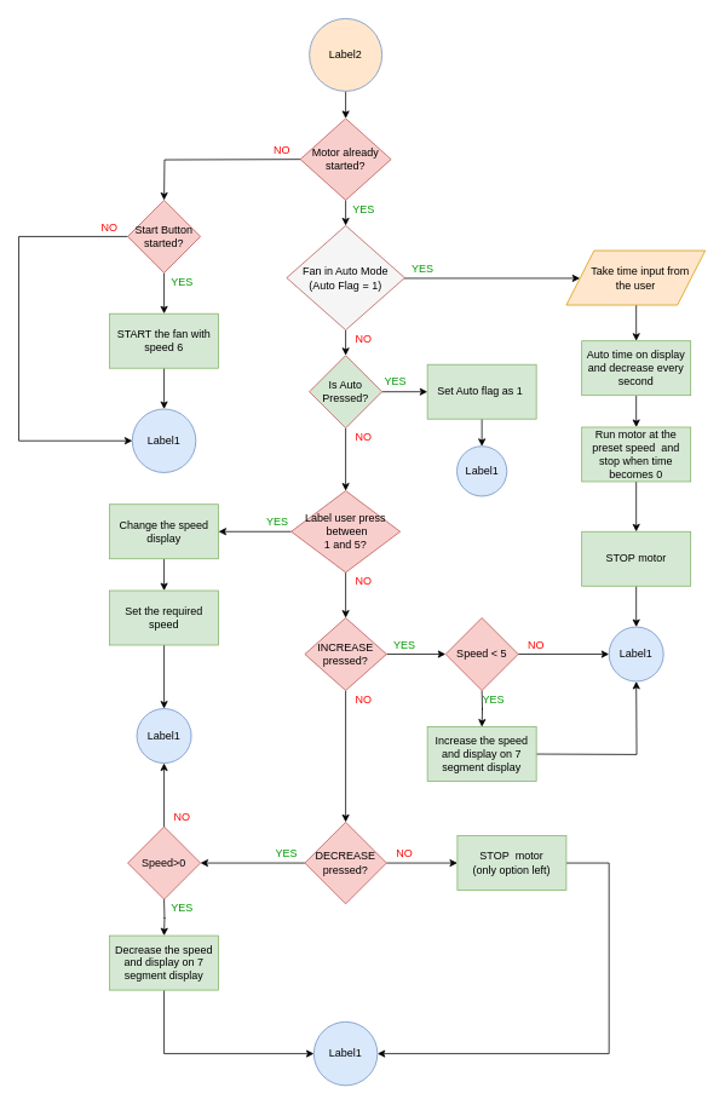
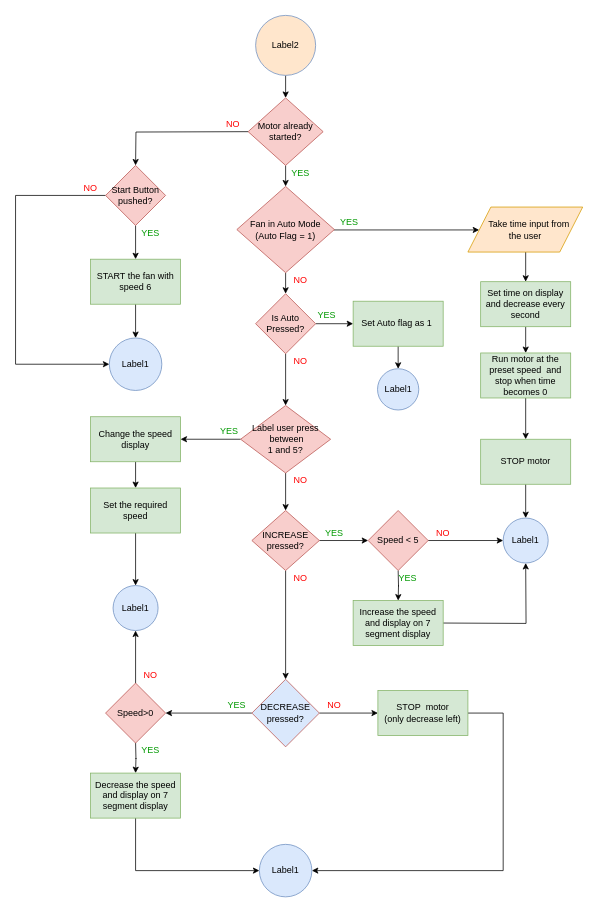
  <mxCell id="0" />
  <mxCell id="1" parent="0" />
  <mxCell id="2" style="edgeStyle=orthogonalEdgeStyle;rounded=0;orthogonalLoop=1;jettySize=auto;html=1;exitX=0.5;exitY=1;exitDx=0;exitDy=0;entryX=0.5;entryY=0;entryDx=0;entryDy=0;" edge="1" parent="1"><mxGeometry relative="1" as="geometry"><mxPoint x="380" y="100" as="sourcePoint" /><mxPoint x="380" y="130" as="targetPoint" /></mxGeometry></mxCell>
  <mxCell id="3" style="edgeStyle=orthogonalEdgeStyle;rounded=0;orthogonalLoop=1;jettySize=auto;html=1;entryX=0.5;entryY=0;entryDx=0;entryDy=0;" edge="1" parent="1"><mxGeometry relative="1" as="geometry"><mxPoint x="330" y="175" as="sourcePoint" /><mxPoint x="180" y="220" as="targetPoint" /></mxGeometry></mxCell>
  <mxCell id="4" value="" style="edgeStyle=orthogonalEdgeStyle;rounded=0;orthogonalLoop=1;jettySize=auto;html=1;" edge="1" parent="1"><mxGeometry relative="1" as="geometry"><mxPoint x="380" y="220" as="sourcePoint" /><mxPoint x="380" y="248" as="targetPoint" /></mxGeometry></mxCell>
  <mxCell id="5" value="" style="edgeStyle=orthogonalEdgeStyle;rounded=0;orthogonalLoop=1;jettySize=auto;html=1;" edge="1" parent="1"><mxGeometry relative="1" as="geometry"><mxPoint x="180" y="300" as="sourcePoint" /><mxPoint x="180" y="345" as="targetPoint" /></mxGeometry></mxCell>
  <mxCell id="6" style="edgeStyle=orthogonalEdgeStyle;rounded=0;orthogonalLoop=1;jettySize=auto;html=1;entryX=0;entryY=0.5;entryDx=0;entryDy=0;" edge="1" parent="1"><mxGeometry relative="1" as="geometry"><mxPoint x="145" y="485" as="targetPoint" /><mxPoint x="140" y="260" as="sourcePoint" /><Array as="points"><mxPoint x="20" y="260" /><mxPoint x="20" y="485" /></Array></mxGeometry></mxCell>
  <mxCell id="7" value="" style="edgeStyle=orthogonalEdgeStyle;rounded=0;orthogonalLoop=1;jettySize=auto;html=1;" edge="1" parent="1"><mxGeometry relative="1" as="geometry"><mxPoint x="180" y="405" as="sourcePoint" /><mxPoint x="180" y="450" as="targetPoint" /></mxGeometry></mxCell>
  <mxCell id="8" value="" style="edgeStyle=orthogonalEdgeStyle;rounded=0;orthogonalLoop=1;jettySize=auto;html=1;entryX=0;entryY=0.5;entryDx=0;entryDy=0;" edge="1" parent="1"><mxGeometry relative="1" as="geometry"><mxPoint x="444.435" y="306" as="sourcePoint" /><mxPoint x="638" y="306" as="targetPoint" /></mxGeometry></mxCell>
  <mxCell id="9" value="" style="edgeStyle=orthogonalEdgeStyle;rounded=0;orthogonalLoop=1;jettySize=auto;html=1;" edge="1" parent="1"><mxGeometry relative="1" as="geometry"><mxPoint x="380" y="363" as="sourcePoint" /><mxPoint x="380" y="391" as="targetPoint" /></mxGeometry></mxCell>
  <mxCell id="10" value="" style="edgeStyle=orthogonalEdgeStyle;rounded=0;orthogonalLoop=1;jettySize=auto;html=1;" edge="1" parent="1"><mxGeometry relative="1" as="geometry"><mxPoint x="700" y="335.5" as="sourcePoint" /><mxPoint x="700" y="375" as="targetPoint" /></mxGeometry></mxCell>
  <mxCell id="11" value="" style="edgeStyle=orthogonalEdgeStyle;rounded=0;orthogonalLoop=1;jettySize=auto;html=1;" edge="1" parent="1"><mxGeometry relative="1" as="geometry"><mxPoint x="700" y="435" as="sourcePoint" /><mxPoint x="700" y="470" as="targetPoint" /></mxGeometry></mxCell>
  <mxCell id="12" value="" style="edgeStyle=orthogonalEdgeStyle;rounded=0;orthogonalLoop=1;jettySize=auto;html=1;" edge="1" parent="1"><mxGeometry relative="1" as="geometry"><mxPoint x="700" y="530" as="sourcePoint" /><mxPoint x="700" y="585" as="targetPoint" /></mxGeometry></mxCell>
  <mxCell id="13" value="" style="edgeStyle=orthogonalEdgeStyle;rounded=0;orthogonalLoop=1;jettySize=auto;html=1;" edge="1" parent="1"><mxGeometry relative="1" as="geometry"><mxPoint x="700" y="645" as="sourcePoint" /><mxPoint x="700" y="690" as="targetPoint" /></mxGeometry></mxCell>
  <mxCell id="14" value="" style="edgeStyle=orthogonalEdgeStyle;rounded=0;orthogonalLoop=1;jettySize=auto;html=1;" edge="1" parent="1"><mxGeometry relative="1" as="geometry"><mxPoint x="420" y="431" as="sourcePoint" /><mxPoint x="470" y="431" as="targetPoint" /></mxGeometry></mxCell>
  <mxCell id="15" style="edgeStyle=orthogonalEdgeStyle;rounded=0;orthogonalLoop=1;jettySize=auto;html=1;entryX=0.5;entryY=0;entryDx=0;entryDy=0;" edge="1" parent="1"><mxGeometry relative="1" as="geometry"><mxPoint x="380" y="471" as="sourcePoint" /><mxPoint x="380" y="540" as="targetPoint" /></mxGeometry></mxCell>
  <mxCell id="16" value="" style="edgeStyle=orthogonalEdgeStyle;rounded=0;orthogonalLoop=1;jettySize=auto;html=1;" edge="1" parent="1"><mxGeometry relative="1" as="geometry"><mxPoint x="530" y="461" as="sourcePoint" /><mxPoint x="530" y="491" as="targetPoint" /></mxGeometry></mxCell>
  <mxCell id="17" style="edgeStyle=orthogonalEdgeStyle;rounded=0;orthogonalLoop=1;jettySize=auto;html=1;entryX=1;entryY=0.5;entryDx=0;entryDy=0;" edge="1" parent="1"><mxGeometry relative="1" as="geometry"><mxPoint x="320" y="585" as="sourcePoint" /><mxPoint x="240" y="585" as="targetPoint" /></mxGeometry></mxCell>
  <mxCell id="18" value="" style="edgeStyle=orthogonalEdgeStyle;rounded=0;orthogonalLoop=1;jettySize=auto;html=1;" edge="1" parent="1"><mxGeometry relative="1" as="geometry"><mxPoint x="380" y="630" as="sourcePoint" /><mxPoint x="380" y="680" as="targetPoint" /></mxGeometry></mxCell>
  <mxCell id="19" value="" style="edgeStyle=orthogonalEdgeStyle;rounded=0;orthogonalLoop=1;jettySize=auto;html=1;" edge="1" parent="1"><mxGeometry relative="1" as="geometry"><mxPoint x="180" y="615" as="sourcePoint" /><mxPoint x="180" y="650" as="targetPoint" /></mxGeometry></mxCell>
  <mxCell id="20" value="" style="edgeStyle=orthogonalEdgeStyle;rounded=0;orthogonalLoop=1;jettySize=auto;html=1;" edge="1" parent="1"><mxGeometry relative="1" as="geometry"><mxPoint x="180" y="710" as="sourcePoint" /><mxPoint x="180" y="780" as="targetPoint" /></mxGeometry></mxCell>
  <mxCell id="21" value="" style="edgeStyle=orthogonalEdgeStyle;rounded=0;orthogonalLoop=1;jettySize=auto;html=1;" edge="1" parent="1"><mxGeometry relative="1" as="geometry"><mxPoint x="425" y="720" as="sourcePoint" /><mxPoint x="490" y="720" as="targetPoint" /></mxGeometry></mxCell>
  <mxCell id="22" style="edgeStyle=orthogonalEdgeStyle;rounded=0;orthogonalLoop=1;jettySize=auto;html=1;entryX=0.5;entryY=0;entryDx=0;entryDy=0;" edge="1" parent="1"><mxGeometry relative="1" as="geometry"><mxPoint x="380" y="760" as="sourcePoint" /><mxPoint x="380" y="905" as="targetPoint" /></mxGeometry></mxCell>
  <mxCell id="23" style="edgeStyle=orthogonalEdgeStyle;rounded=0;orthogonalLoop=1;jettySize=auto;html=1;" edge="1" parent="1"><mxGeometry relative="1" as="geometry"><mxPoint x="570" y="720" as="sourcePoint" /><mxPoint x="670" y="720" as="targetPoint" /></mxGeometry></mxCell>
  <mxCell id="24" value="" style="edgeStyle=orthogonalEdgeStyle;rounded=0;orthogonalLoop=1;jettySize=auto;html=1;" edge="1" parent="1"><mxGeometry relative="1" as="geometry"><mxPoint x="530" y="760" as="sourcePoint" /><mxPoint x="530" y="800" as="targetPoint" /></mxGeometry></mxCell>
  <mxCell id="25" style="edgeStyle=orthogonalEdgeStyle;rounded=0;orthogonalLoop=1;jettySize=auto;html=1;entryX=0.5;entryY=1;entryDx=0;entryDy=0;" edge="1" parent="1"><mxGeometry relative="1" as="geometry"><mxPoint x="590" y="830" as="sourcePoint" /><mxPoint x="700" y="750" as="targetPoint" /></mxGeometry></mxCell>
  <mxCell id="26" value="" style="edgeStyle=orthogonalEdgeStyle;rounded=0;orthogonalLoop=1;jettySize=auto;html=1;" edge="1" parent="1"><mxGeometry relative="1" as="geometry"><mxPoint x="425" y="950" as="sourcePoint" /><mxPoint x="503" y="950" as="targetPoint" /></mxGeometry></mxCell>
  <mxCell id="27" style="edgeStyle=orthogonalEdgeStyle;rounded=0;orthogonalLoop=1;jettySize=auto;html=1;entryX=1;entryY=0.5;entryDx=0;entryDy=0;" edge="1" parent="1"><mxGeometry relative="1" as="geometry"><mxPoint x="335" y="950" as="sourcePoint" /><mxPoint x="220" y="950" as="targetPoint" /></mxGeometry></mxCell>
  <mxCell id="28" value="" style="edgeStyle=orthogonalEdgeStyle;rounded=0;orthogonalLoop=1;jettySize=auto;html=1;" edge="1" parent="1"><mxGeometry relative="1" as="geometry"><mxPoint x="180" y="910" as="sourcePoint" /><mxPoint x="180" y="840" as="targetPoint" /></mxGeometry></mxCell>
  <mxCell id="29" value="" style="edgeStyle=orthogonalEdgeStyle;rounded=0;orthogonalLoop=1;jettySize=auto;html=1;" edge="1" parent="1"><mxGeometry relative="1" as="geometry"><mxPoint x="180" y="990" as="sourcePoint" /><mxPoint x="180" y="1030" as="targetPoint" /></mxGeometry></mxCell>
  <mxCell id="30" style="edgeStyle=orthogonalEdgeStyle;rounded=0;orthogonalLoop=1;jettySize=auto;html=1;entryX=1;entryY=0.5;entryDx=0;entryDy=0;" edge="1" parent="1"><mxGeometry relative="1" as="geometry"><mxPoint x="415" y="1160" as="targetPoint" /><mxPoint x="623" y="950" as="sourcePoint" /><Array as="points"><mxPoint x="670" y="950" /><mxPoint x="670" y="1160" /></Array></mxGeometry></mxCell>
  <mxCell id="31" value="" style="edgeStyle=orthogonalEdgeStyle;rounded=0;orthogonalLoop=1;jettySize=auto;html=1;entryX=0;entryY=0.5;entryDx=0;entryDy=0;" edge="1" parent="1"><mxGeometry relative="1" as="geometry"><mxPoint x="180" y="1090" as="sourcePoint" /><mxPoint x="345" y="1160" as="targetPoint" /><Array as="points"><mxPoint x="180" y="1160" /></Array></mxGeometry></mxCell>
  <mxCell id="32" value="Label2" style="ellipse;whiteSpace=wrap;html=1;aspect=fixed;fillColor=#ffe6cc;strokeColor=#6c8ebf;" vertex="1" parent="1"><mxGeometry x="340" y="20" width="80" height="80" as="geometry" /></mxCell>
  <mxCell id="33" value="Motor already started?" style="rhombus;whiteSpace=wrap;html=1;fillColor=#f8cecc;strokeColor=#b85450;" vertex="1" parent="1"><mxGeometry x="330" y="130" width="100" height="90" as="geometry" /></mxCell>
- <mxCell id="34" value="Start Button started?" style="rhombus;whiteSpace=wrap;html=1;fillColor=#f8cecc;strokeColor=#b85450;" vertex="1" parent="1"><mxGeometry x="140" y="220" width="80" height="80" as="geometry" /></mxCell>
+ <mxCell id="34" value="Start Button pushed?" style="rhombus;whiteSpace=wrap;html=1;fillColor=#f8cecc;strokeColor=#b85450;" vertex="1" parent="1"><mxGeometry x="140" y="220" width="80" height="80" as="geometry" /></mxCell>
  <mxCell id="35" value="START the fan with speed 6" style="rounded=0;whiteSpace=wrap;html=1;fillColor=#d5e8d4;strokeColor=#82b366;" vertex="1" parent="1"><mxGeometry x="120" y="345" width="120" height="60" as="geometry" /></mxCell>
  <mxCell id="36" value="Label1" style="ellipse;whiteSpace=wrap;html=1;aspect=fixed;fillColor=#dae8fc;strokeColor=#6c8ebf;" vertex="1" parent="1"><mxGeometry x="145" y="450" width="70" height="70" as="geometry" /></mxCell>
- <mxCell id="37" value="&lt;div style=&quot;text-align: center&quot;&gt;&lt;span&gt;&lt;font style=&quot;font-size: 12px&quot;&gt;Fan in Auto Mode&lt;/font&gt;&lt;/span&gt;&lt;/div&gt;&lt;div style=&quot;text-align: center&quot;&gt;&lt;span&gt;&lt;font style=&quot;font-size: 12px&quot;&gt;(Auto Flag = 1)&lt;/font&gt;&lt;/span&gt;&lt;/div&gt;" style="rhombus;whiteSpace=wrap;html=1;fillColor=#f5f5f5;strokeColor=#b85450;" vertex="1" parent="1"><mxGeometry x="315" y="248" width="130" height="115" as="geometry" /></mxCell>
+ <mxCell id="37" value="&lt;div style=&quot;text-align: center&quot;&gt;&lt;span&gt;&lt;font style=&quot;font-size: 12px&quot;&gt;Fan in Auto Mode&lt;/font&gt;&lt;/span&gt;&lt;/div&gt;&lt;div style=&quot;text-align: center&quot;&gt;&lt;span&gt;&lt;font style=&quot;font-size: 12px&quot;&gt;(Auto Flag = 1)&lt;/font&gt;&lt;/span&gt;&lt;/div&gt;" style="rhombus;whiteSpace=wrap;html=1;fillColor=#f8cecc;strokeColor=#b85450;" vertex="1" parent="1"><mxGeometry x="315" y="248" width="130" height="115" as="geometry" /></mxCell>
  <mxCell id="38" value="&amp;nbsp; &amp;nbsp;Take time input from&lt;br&gt;&amp;nbsp;the user&amp;nbsp;" style="shape=parallelogram;perimeter=parallelogramPerimeter;whiteSpace=wrap;html=1;fillColor=#ffe6cc;strokeColor=#d79b00;" vertex="1" parent="1"><mxGeometry x="623" y="275.5" width="153" height="60" as="geometry" /></mxCell>
- <mxCell id="39" value="Auto time on display and decrease every second" style="rounded=0;whiteSpace=wrap;html=1;fillColor=#d5e8d4;strokeColor=#82b366;" vertex="1" parent="1"><mxGeometry x="640" y="375" width="120" height="60" as="geometry" /></mxCell>
+ <mxCell id="39" value="Set time on display and decrease every second" style="rounded=0;whiteSpace=wrap;html=1;fillColor=#d5e8d4;strokeColor=#82b366;" vertex="1" parent="1"><mxGeometry x="640" y="375" width="120" height="60" as="geometry" /></mxCell>
  <mxCell id="40" value="Run motor at the preset speed&amp;nbsp; and stop when time becomes 0" style="rounded=0;whiteSpace=wrap;html=1;fillColor=#d5e8d4;strokeColor=#82b366;" vertex="1" parent="1"><mxGeometry x="640" y="470" width="120" height="60" as="geometry" /></mxCell>
  <mxCell id="41" value="STOP motor" style="rounded=0;whiteSpace=wrap;html=1;fillColor=#d5e8d4;strokeColor=#82b366;" vertex="1" parent="1"><mxGeometry x="640" y="585" width="120" height="60" as="geometry" /></mxCell>
- <mxCell id="42" value="Is Auto Pressed?" style="rhombus;whiteSpace=wrap;html=1;fillColor=#d5e8d4;strokeColor=#b85450;" vertex="1" parent="1"><mxGeometry x="340" y="391" width="80" height="80" as="geometry" /></mxCell>
+ <mxCell id="42" value="Is Auto Pressed?" style="rhombus;whiteSpace=wrap;html=1;fillColor=#f8cecc;strokeColor=#b85450;" vertex="1" parent="1"><mxGeometry x="340" y="391" width="80" height="80" as="geometry" /></mxCell>
  <mxCell id="43" value="Set Auto flag as 1&amp;nbsp;" style="rounded=0;whiteSpace=wrap;html=1;fillColor=#d5e8d4;strokeColor=#82b366;" vertex="1" parent="1"><mxGeometry x="470" y="401" width="120" height="60" as="geometry" /></mxCell>
  <mxCell id="44" value="Label1" style="ellipse;whiteSpace=wrap;html=1;aspect=fixed;fillColor=#dae8fc;strokeColor=#6c8ebf;" vertex="1" parent="1"><mxGeometry x="502.5" y="491" width="55" height="55" as="geometry" /></mxCell>
  <mxCell id="45" value="Label1" style="ellipse;whiteSpace=wrap;html=1;aspect=fixed;fillColor=#dae8fc;strokeColor=#6c8ebf;" vertex="1" parent="1"><mxGeometry x="670" y="690" width="60" height="60" as="geometry" /></mxCell>
  <mxCell id="46" value="Label user press&lt;br&gt;&amp;nbsp;between &lt;br&gt;1 and 5?" style="rhombus;whiteSpace=wrap;html=1;fillColor=#f8cecc;strokeColor=#b85450;" vertex="1" parent="1"><mxGeometry x="320" y="540" width="120" height="90" as="geometry" /></mxCell>
  <mxCell id="47" value="Change the speed display" style="rounded=0;whiteSpace=wrap;html=1;fillColor=#d5e8d4;strokeColor=#82b366;" vertex="1" parent="1"><mxGeometry x="120" y="555" width="120" height="60" as="geometry" /></mxCell>
  <mxCell id="48" value="Set the required speed" style="rounded=0;whiteSpace=wrap;html=1;fillColor=#d5e8d4;strokeColor=#82b366;" vertex="1" parent="1"><mxGeometry x="120" y="650" width="120" height="60" as="geometry" /></mxCell>
  <mxCell id="49" value="Label1" style="ellipse;whiteSpace=wrap;html=1;aspect=fixed;fillColor=#dae8fc;strokeColor=#6c8ebf;" vertex="1" parent="1"><mxGeometry x="150" y="780" width="60" height="60" as="geometry" /></mxCell>
  <mxCell id="50" value="INCREASE pressed?" style="rhombus;whiteSpace=wrap;html=1;fillColor=#f8cecc;strokeColor=#b85450;" vertex="1" parent="1"><mxGeometry x="335" y="680" width="90" height="80" as="geometry" /></mxCell>
  <mxCell id="51" value="Speed &amp;lt; 5" style="rhombus;whiteSpace=wrap;html=1;fillColor=#f8cecc;strokeColor=#b85450;" vertex="1" parent="1"><mxGeometry x="490" y="680" width="80" height="80" as="geometry" /></mxCell>
  <mxCell id="52" value="Increase the speed and display on 7 segment display" style="rounded=0;whiteSpace=wrap;html=1;fillColor=#d5e8d4;strokeColor=#82b366;" vertex="1" parent="1"><mxGeometry x="470" y="800" width="120" height="60" as="geometry" /></mxCell>
- <mxCell id="53" value="DECREASE pressed?" style="rhombus;whiteSpace=wrap;html=1;fillColor=#f8cecc;strokeColor=#b85450;" vertex="1" parent="1"><mxGeometry x="335" y="905" width="90" height="90" as="geometry" /></mxCell>
+ <mxCell id="53" value="DECREASE pressed?" style="rhombus;whiteSpace=wrap;html=1;fillColor=#dae8fc;strokeColor=#b85450;" vertex="1" parent="1"><mxGeometry x="335" y="905" width="90" height="90" as="geometry" /></mxCell>
  <mxCell id="54" value="Speed&amp;gt;0" style="rhombus;whiteSpace=wrap;html=1;fillColor=#f8cecc;strokeColor=#b85450;" vertex="1" parent="1"><mxGeometry x="140" y="910" width="80" height="80" as="geometry" /></mxCell>
- <mxCell id="55" value="STOP&amp;nbsp; motor &lt;br&gt;(only option left)" style="rounded=0;whiteSpace=wrap;html=1;fillColor=#d5e8d4;strokeColor=#82b366;" vertex="1" parent="1"><mxGeometry x="503" y="920" width="120" height="60" as="geometry" /></mxCell>
+ <mxCell id="55" value="STOP&amp;nbsp; motor &lt;br&gt;(only decrease left)" style="rounded=0;whiteSpace=wrap;html=1;fillColor=#d5e8d4;strokeColor=#82b366;" vertex="1" parent="1"><mxGeometry x="503" y="920" width="120" height="60" as="geometry" /></mxCell>
  <mxCell id="56" value="Decrease the speed and display on 7 segment display" style="rounded=0;whiteSpace=wrap;html=1;fillColor=#d5e8d4;strokeColor=#82b366;" vertex="1" parent="1"><mxGeometry x="120" y="1030" width="120" height="60" as="geometry" /></mxCell>
  <mxCell id="57" value="Label1" style="ellipse;whiteSpace=wrap;html=1;aspect=fixed;fillColor=#dae8fc;strokeColor=#6c8ebf;" vertex="1" parent="1"><mxGeometry x="345" y="1125" width="70" height="70" as="geometry" /></mxCell>
  <mxCell id="58" value="YES&lt;br&gt;" style="text;html=1;strokeColor=none;fillColor=none;align=center;verticalAlign=middle;whiteSpace=wrap;rounded=0;fontColor=#009900;" vertex="1" parent="1"><mxGeometry x="380" y="220" width="40" height="20" as="geometry" /></mxCell>
  <mxCell id="59" value="YES&lt;br&gt;" style="text;html=1;strokeColor=none;fillColor=none;align=center;verticalAlign=middle;whiteSpace=wrap;rounded=0;fontColor=#009900;" vertex="1" parent="1"><mxGeometry x="445" y="285.5" width="40" height="20" as="geometry" /></mxCell>
  <mxCell id="60" value="YES&lt;br&gt;" style="text;html=1;strokeColor=none;fillColor=none;align=center;verticalAlign=middle;whiteSpace=wrap;rounded=0;fontColor=#009900;" vertex="1" parent="1"><mxGeometry x="415" y="410" width="40" height="20" as="geometry" /></mxCell>
  <mxCell id="61" value="YES&lt;br&gt;" style="text;html=1;strokeColor=none;fillColor=none;align=center;verticalAlign=middle;whiteSpace=wrap;rounded=0;fontColor=#009900;" vertex="1" parent="1"><mxGeometry x="285" y="565" width="40" height="20" as="geometry" /></mxCell>
  <mxCell id="62" value="YES&lt;br&gt;" style="text;html=1;strokeColor=none;fillColor=none;align=center;verticalAlign=middle;whiteSpace=wrap;rounded=0;fontColor=#009900;" vertex="1" parent="1"><mxGeometry x="425" y="700" width="40" height="20" as="geometry" /></mxCell>
  <mxCell id="63" value="YES&lt;br&gt;" style="text;html=1;strokeColor=none;fillColor=none;align=center;verticalAlign=middle;whiteSpace=wrap;rounded=0;fontColor=#009900;" vertex="1" parent="1"><mxGeometry x="523" y="760" width="40" height="20" as="geometry" /></mxCell>
  <mxCell id="64" value="YES&lt;br&gt;" style="text;html=1;strokeColor=none;fillColor=none;align=center;verticalAlign=middle;whiteSpace=wrap;rounded=0;fontColor=#009900;" vertex="1" parent="1"><mxGeometry x="295" y="930" width="40" height="20" as="geometry" /></mxCell>
  <mxCell id="65" value="YES&lt;br&gt;" style="text;html=1;strokeColor=none;fillColor=none;align=center;verticalAlign=middle;whiteSpace=wrap;rounded=0;fontColor=#009900;" vertex="1" parent="1"><mxGeometry x="180" y="990" width="40" height="20" as="geometry" /></mxCell>
  <mxCell id="66" value="YES&lt;br&gt;" style="text;html=1;strokeColor=none;fillColor=none;align=center;verticalAlign=middle;whiteSpace=wrap;rounded=0;fontColor=#009900;" vertex="1" parent="1"><mxGeometry x="180" y="300" width="40" height="20" as="geometry" /></mxCell>
  <mxCell id="67" value="NO" style="text;html=1;strokeColor=none;fillColor=none;align=center;verticalAlign=middle;whiteSpace=wrap;rounded=0;fontColor=#FF0000;" vertex="1" parent="1"><mxGeometry x="290" y="155" width="40" height="20" as="geometry" /></mxCell>
  <mxCell id="68" value="NO" style="text;html=1;strokeColor=none;fillColor=none;align=center;verticalAlign=middle;whiteSpace=wrap;rounded=0;fontColor=#FF0000;" vertex="1" parent="1"><mxGeometry x="100" y="240" width="40" height="20" as="geometry" /></mxCell>
  <mxCell id="69" value="NO" style="text;html=1;strokeColor=none;fillColor=none;align=center;verticalAlign=middle;whiteSpace=wrap;rounded=0;fontColor=#FF0000;" vertex="1" parent="1"><mxGeometry x="380" y="363" width="40" height="20" as="geometry" /></mxCell>
  <mxCell id="70" value="&lt;font color=&quot;#ff0000&quot;&gt;NO&lt;/font&gt;" style="text;html=1;strokeColor=none;fillColor=none;align=center;verticalAlign=middle;whiteSpace=wrap;rounded=0;fontColor=#FF3333;" vertex="1" parent="1"><mxGeometry x="380" y="471" width="40" height="20" as="geometry" /></mxCell>
  <mxCell id="71" value="NO" style="text;html=1;strokeColor=none;fillColor=none;align=center;verticalAlign=middle;whiteSpace=wrap;rounded=0;fontColor=#FF0000;" vertex="1" parent="1"><mxGeometry x="380" y="630" width="40" height="20" as="geometry" /></mxCell>
  <mxCell id="72" value="NO" style="text;html=1;strokeColor=none;fillColor=none;align=center;verticalAlign=middle;whiteSpace=wrap;rounded=0;fontColor=#FF0000;" vertex="1" parent="1"><mxGeometry x="380" y="760" width="40" height="20" as="geometry" /></mxCell>
  <mxCell id="73" value="NO" style="text;html=1;strokeColor=none;fillColor=none;align=center;verticalAlign=middle;whiteSpace=wrap;rounded=0;fontColor=#FF0000;" vertex="1" parent="1"><mxGeometry x="570" y="700" width="40" height="20" as="geometry" /></mxCell>
  <mxCell id="74" value="NO" style="text;html=1;strokeColor=none;fillColor=none;align=center;verticalAlign=middle;whiteSpace=wrap;rounded=0;fontColor=#FF0000;" vertex="1" parent="1"><mxGeometry x="180" y="890" width="40" height="20" as="geometry" /></mxCell>
  <mxCell id="75" value="NO" style="text;html=1;strokeColor=none;fillColor=none;align=center;verticalAlign=middle;whiteSpace=wrap;rounded=0;fontColor=#FF0000;" vertex="1" parent="1"><mxGeometry x="425" y="930" width="40" height="20" as="geometry" /></mxCell>
